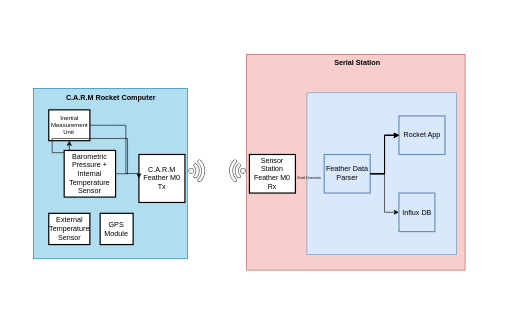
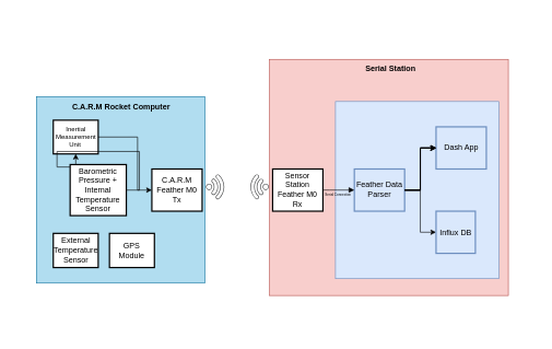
  <mxCell id="0" />
  <mxCell id="1" parent="0" />
  <mxCell id="2" value="" style="rounded=0;whiteSpace=wrap;html=1;strokeColor=none;" parent="1" vertex="1"><mxGeometry x="20" y="20" width="800" height="490" as="geometry" /></mxCell>
  <mxCell id="3" value="" style="rounded=0;whiteSpace=wrap;html=1;fillColor=#b1ddf0;strokeColor=#10739e;" parent="1" vertex="1"><mxGeometry x="55" y="146.84" width="257" height="284.21" as="geometry" /></mxCell>
  <mxCell id="4" value="" style="rounded=0;whiteSpace=wrap;html=1;fillColor=#f8cecc;strokeColor=#b85450;" parent="1" vertex="1"><mxGeometry x="410.564" y="90" width="364.436" height="360" as="geometry" /></mxCell>
  <mxCell id="5" value="" style="rounded=0;whiteSpace=wrap;html=1;fillColor=#dae8fc;strokeColor=#6c8ebf;" parent="1" vertex="1"><mxGeometry x="511.264" y="154.286" width="249.351" height="270.0" as="geometry" /></mxCell>
- <mxCell id="6" value="C.A.R.M Feather M0 Tx" style="whiteSpace=wrap;strokeWidth=2;" parent="1" vertex="1"><mxGeometry x="231.104" y="257.143" width="76.723" height="80" as="geometry" /></mxCell>
+ <mxCell id="6" value="C.A.R.M Feather M0 Tx" style="whiteSpace=wrap;strokeWidth=2;" parent="1" vertex="1"><mxGeometry x="231.104" y="257.143" width="76.723" height="64.286" as="geometry" /></mxCell>
  <mxCell id="7" value="Sensor Station Feather M0 Rx" style="whiteSpace=wrap;strokeWidth=2;fontSize=11.75;" parent="1" vertex="1"><mxGeometry x="415.36" y="257.143" width="76.723" height="64.286" as="geometry" /></mxCell>
  <mxCell id="8" value="Feather Data Parser" style="whiteSpace=wrap;strokeWidth=2;fillColor=#dae8fc;strokeColor=#6c8ebf;" parent="1" vertex="1"><mxGeometry x="540.035" y="257.143" width="76.723" height="64.286" as="geometry" /></mxCell>
- <mxCell id="9" value="Rocket App" style="whiteSpace=wrap;strokeWidth=2;fillColor=#dae8fc;strokeColor=#6c8ebf;" parent="1" vertex="1"><mxGeometry x="664.71" y="192.857" width="76.723" height="64.286" as="geometry" /></mxCell>
+ <mxCell id="9" value="Dash App" style="whiteSpace=wrap;strokeWidth=2;fillColor=#dae8fc;strokeColor=#6c8ebf;" parent="1" vertex="1"><mxGeometry x="664.71" y="192.857" width="76.723" height="64.286" as="geometry" /></mxCell>
  <mxCell id="10" value="" style="edgeStyle=orthogonalEdgeStyle;rounded=0;orthogonalLoop=1;jettySize=auto;html=1;" parent="1" source="8" target="9" edge="1"><mxGeometry relative="1" as="geometry" /></mxCell>
  <mxCell id="11" value="" style="edgeStyle=orthogonalEdgeStyle;rounded=0;orthogonalLoop=1;jettySize=auto;html=1;" parent="1" source="8" target="9" edge="1"><mxGeometry relative="1" as="geometry" /></mxCell>
  <mxCell id="12" value="" style="edgeStyle=orthogonalEdgeStyle;rounded=0;orthogonalLoop=1;jettySize=auto;html=1;" parent="1" source="8" target="9" edge="1"><mxGeometry relative="1" as="geometry" /></mxCell>
  <mxCell id="13" value="" style="edgeStyle=orthogonalEdgeStyle;rounded=0;orthogonalLoop=1;jettySize=auto;html=1;" parent="1" source="8" target="9" edge="1"><mxGeometry relative="1" as="geometry" /></mxCell>
  <mxCell id="14" value="" style="edgeStyle=orthogonalEdgeStyle;rounded=0;orthogonalLoop=1;jettySize=auto;html=1;" parent="1" source="8" target="9" edge="1"><mxGeometry relative="1" as="geometry" /></mxCell>
+ <mxCell id="15" value="" style="curved=1;startArrow=none;endArrow=block;exitX=0.992;exitY=0.499;entryX=0.005;entryY=0.499;" parent="1" source="7" target="8" edge="1"><mxGeometry relative="1" as="geometry"><Array as="points" /></mxGeometry></mxCell>
  <mxCell id="16" value="" style="sketch=0;pointerEvents=1;shadow=0;dashed=0;html=1;strokeColor=none;fillColor=#434445;aspect=fixed;labelPosition=center;verticalLabelPosition=bottom;verticalAlign=top;align=center;outlineConnect=0;shape=mxgraph.vvd.wi_fi;rotation=45;" parent="1" vertex="1"><mxGeometry x="317.418" y="270" width="28.771" height="28.771" as="geometry" /></mxCell>
  <mxCell id="17" value="" style="sketch=0;pointerEvents=1;shadow=0;dashed=0;html=1;strokeColor=none;fillColor=#434445;aspect=fixed;labelPosition=center;verticalLabelPosition=bottom;verticalAlign=top;align=center;outlineConnect=0;shape=mxgraph.vvd.wi_fi;rotation=45;flipV=1;flipH=1;" parent="1" vertex="1"><mxGeometry x="376.998" y="270" width="28.771" height="28.771" as="geometry" /></mxCell>
  <mxCell id="18" value="" style="edgeStyle=orthogonalEdgeStyle;rounded=0;orthogonalLoop=1;jettySize=auto;html=1;exitX=1;exitY=0.5;exitDx=0;exitDy=0;" parent="1" source="8" target="19" edge="1"><mxGeometry relative="1" as="geometry"><mxPoint x="608.127" y="392.143" as="sourcePoint" /></mxGeometry></mxCell>
  <mxCell id="19" value="Influx DB" style="whiteSpace=wrap;strokeWidth=2;fillColor=#dae8fc;strokeColor=#6c8ebf;" parent="1" vertex="1"><mxGeometry x="664.71" y="321.429" width="60" height="64.286" as="geometry" /></mxCell>
  <mxCell id="20" value="&lt;b&gt;Serial Station&lt;/b&gt;" style="text;html=1;align=center;verticalAlign=middle;resizable=0;points=[];autosize=1;strokeColor=none;fillColor=none;" parent="1" vertex="1"><mxGeometry x="540.035" y="90" width="110" height="30" as="geometry" /></mxCell>
  <mxCell id="21" value="External Temperature Sensor" style="whiteSpace=wrap;strokeWidth=2;" parent="1" vertex="1"><mxGeometry x="80.714" y="355.263" width="68.571" height="52.105" as="geometry" /></mxCell>
  <mxCell id="22" style="edgeStyle=orthogonalEdgeStyle;rounded=0;orthogonalLoop=1;jettySize=auto;html=1;exitX=1;exitY=0.5;exitDx=0;exitDy=0;entryX=0;entryY=0.5;entryDx=0;entryDy=0;" parent="1" source="23" target="6" edge="1"><mxGeometry relative="1" as="geometry"><Array as="points"><mxPoint x="209.286" y="208.421" /><mxPoint x="209.286" y="288.947" /></Array></mxGeometry></mxCell>
  <mxCell id="23" value="Inertial Measurement Unit " style="whiteSpace=wrap;strokeWidth=2;fontSize=10;" parent="1" vertex="1"><mxGeometry x="80.714" y="182.709" width="68.571" height="51.433" as="geometry" /></mxCell>
  <mxCell id="24" value="&lt;font style=&quot;font-size: 5px;&quot;&gt;Serial Connection&lt;/font&gt;" style="text;html=1;align=center;verticalAlign=middle;resizable=0;points=[];autosize=1;strokeColor=none;fillColor=none;fontSize=5;" parent="1" vertex="1"><mxGeometry x="485.003" y="285.158" width="60" height="20" as="geometry" /></mxCell>
  <mxCell id="25" style="edgeStyle=orthogonalEdgeStyle;rounded=0;orthogonalLoop=1;jettySize=auto;html=1;exitX=1;exitY=0.5;exitDx=0;exitDy=0;" parent="1" source="26" target="23" edge="1"><mxGeometry relative="1" as="geometry" /></mxCell>
  <mxCell id="26" value="Barometric Pressure + Internal Temperature Sensor" style="whiteSpace=wrap;strokeWidth=2;" parent="1" vertex="1"><mxGeometry x="106.429" y="250.38" width="85.714" height="77.817" as="geometry" /></mxCell>
- <mxCell id="27" value="GPS Module" style="whiteSpace=wrap;strokeWidth=2;" parent="1" vertex="1"><mxGeometry x="166.429" y="355.263" width="55" height="52.105" as="geometry" /></mxCell>
+ <mxCell id="27" value="GPS Module" style="whiteSpace=wrap;strokeWidth=2;" parent="1" vertex="1"><mxGeometry x="166.429" y="355.263" width="68.571" height="52.105" as="geometry" /></mxCell>
  <mxCell id="28" value="&lt;b&gt;C.A.R.M Rocket Computer&lt;/b&gt;" style="text;html=1;align=center;verticalAlign=middle;resizable=0;points=[];autosize=1;strokeColor=none;fillColor=none;" parent="1" vertex="1"><mxGeometry x="98.502" y="146.842" width="170" height="30" as="geometry" /></mxCell>
